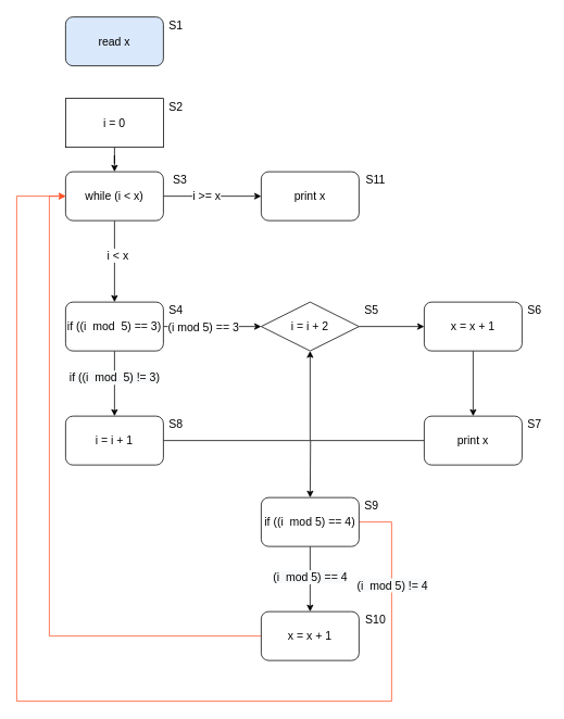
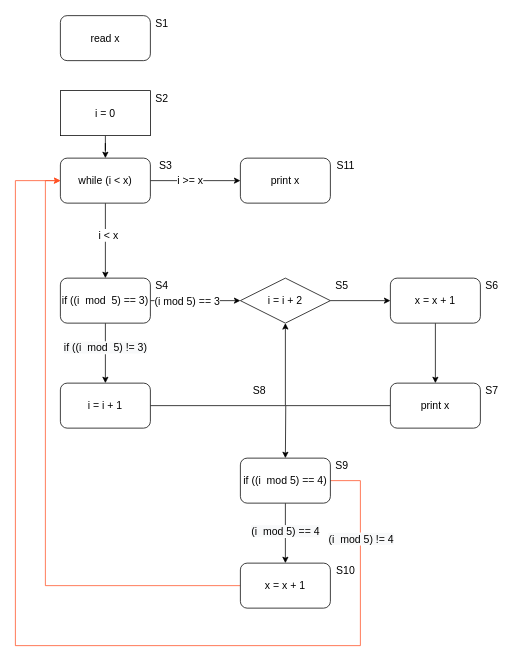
  <mxCell id="0" />
  <mxCell id="1" parent="0" />
  <mxCell id="2" value="" style="edgeStyle=orthogonalEdgeStyle;rounded=0;orthogonalLoop=1;jettySize=auto;html=1;fontSize=14;" edge="1" parent="1" source="3" target="8"><mxGeometry relative="1" as="geometry" /></mxCell>
  <mxCell id="3" value="&lt;span style=&quot;font-size: 14px&quot;&gt;i = 0&lt;/span&gt;" style="whiteSpace=wrap;html=1;fontSize=14;rounded=0;" vertex="1" parent="1"><mxGeometry x="80" y="120" width="120" height="60" as="geometry" /></mxCell>
  <mxCell id="4" value="" style="edgeStyle=orthogonalEdgeStyle;rounded=0;orthogonalLoop=1;jettySize=auto;html=1;fontSize=14;" edge="1" parent="1" source="8" target="9"><mxGeometry relative="1" as="geometry" /></mxCell>
  <mxCell id="5" value="i &amp;gt;= x" style="edgeLabel;html=1;align=center;verticalAlign=middle;resizable=0;points=[];fontSize=14;" vertex="1" connectable="0" parent="4"><mxGeometry x="-0.133" y="1" relative="1" as="geometry"><mxPoint as="offset" /></mxGeometry></mxCell>
  <mxCell id="6" value="" style="edgeStyle=orthogonalEdgeStyle;rounded=0;orthogonalLoop=1;jettySize=auto;html=1;fontSize=14;" edge="1" parent="1" source="8" target="14"><mxGeometry relative="1" as="geometry" /></mxCell>
  <mxCell id="7" value="i &amp;lt; x" style="edgeLabel;html=1;align=center;verticalAlign=middle;resizable=0;points=[];fontSize=14;" vertex="1" connectable="0" parent="6"><mxGeometry x="-0.16" y="3" relative="1" as="geometry"><mxPoint as="offset" /></mxGeometry></mxCell>
  <mxCell id="8" value="while (i &amp;lt; x)" style="rounded=1;whiteSpace=wrap;html=1;fontSize=14;" vertex="1" parent="1"><mxGeometry x="80" y="210" width="120" height="60" as="geometry" /></mxCell>
  <mxCell id="9" value="print x" style="rounded=1;whiteSpace=wrap;html=1;fontSize=14;" vertex="1" parent="1"><mxGeometry x="320" y="210" width="120" height="60" as="geometry" /></mxCell>
  <mxCell id="10" value="" style="edgeStyle=orthogonalEdgeStyle;rounded=0;orthogonalLoop=1;jettySize=auto;html=1;fontSize=14;" edge="1" parent="1" source="14" target="16"><mxGeometry relative="1" as="geometry" /></mxCell>
  <mxCell id="11" value="(i mod 5) == 3" style="edgeLabel;html=1;align=center;verticalAlign=middle;resizable=0;points=[];fontSize=14;" vertex="1" connectable="0" parent="10"><mxGeometry x="-0.2" relative="1" as="geometry"><mxPoint as="offset" /></mxGeometry></mxCell>
  <mxCell id="12" value="" style="edgeStyle=orthogonalEdgeStyle;rounded=0;orthogonalLoop=1;jettySize=auto;html=1;fontSize=14;" edge="1" parent="1" source="14" target="18"><mxGeometry relative="1" as="geometry" /></mxCell>
  <mxCell id="13" value="&lt;span style=&quot;font-size: 14px; background-color: rgb(248, 249, 250);&quot;&gt;if ((i &amp;nbsp;mod &amp;nbsp;5) != 3)&lt;/span&gt;" style="edgeLabel;html=1;align=center;verticalAlign=middle;resizable=0;points=[];fontSize=14;" vertex="1" connectable="0" parent="12"><mxGeometry x="-0.2" y="-1" relative="1" as="geometry"><mxPoint as="offset" /></mxGeometry></mxCell>
  <mxCell id="14" value="if ((i &amp;nbsp;mod &amp;nbsp;5) == 3)" style="rounded=1;whiteSpace=wrap;html=1;fontSize=14;" vertex="1" parent="1"><mxGeometry x="80" y="370" width="120" height="60" as="geometry" /></mxCell>
  <mxCell id="15" value="" style="edgeStyle=orthogonalEdgeStyle;rounded=0;orthogonalLoop=1;jettySize=auto;html=1;fontSize=14;" edge="1" parent="1" source="16" target="20"><mxGeometry relative="1" as="geometry" /></mxCell>
  <mxCell id="16" value="i = i + 2" style="rhombus;whiteSpace=wrap;html=1;fontSize=14;" vertex="1" parent="1"><mxGeometry x="320" y="370" width="120" height="60" as="geometry" /></mxCell>
  <mxCell id="17" value="" style="edgeStyle=orthogonalEdgeStyle;rounded=0;orthogonalLoop=1;jettySize=auto;html=1;fontSize=14;" edge="1" parent="1" source="18" target="16"><mxGeometry relative="1" as="geometry" /></mxCell>
  <mxCell id="18" value="i = i + 1" style="rounded=1;whiteSpace=wrap;html=1;fontSize=14;" vertex="1" parent="1"><mxGeometry x="80" y="510" width="120" height="60" as="geometry" /></mxCell>
  <mxCell id="19" value="" style="edgeStyle=orthogonalEdgeStyle;rounded=0;orthogonalLoop=1;jettySize=auto;html=1;fontSize=14;" edge="1" parent="1" source="20" target="22"><mxGeometry relative="1" as="geometry" /></mxCell>
  <mxCell id="20" value="x = x + 1" style="rounded=1;whiteSpace=wrap;html=1;fontSize=14;" vertex="1" parent="1"><mxGeometry x="520" y="370" width="120" height="60" as="geometry" /></mxCell>
  <mxCell id="21" style="edgeStyle=orthogonalEdgeStyle;rounded=0;orthogonalLoop=1;jettySize=auto;html=1;fontSize=14;" edge="1" parent="1" source="22"><mxGeometry relative="1" as="geometry"><mxPoint x="380" y="610" as="targetPoint" /></mxGeometry></mxCell>
  <mxCell id="22" value="print x" style="rounded=1;whiteSpace=wrap;html=1;fontSize=14;" vertex="1" parent="1"><mxGeometry x="520" y="510" width="120" height="60" as="geometry" /></mxCell>
  <mxCell id="23" value="" style="edgeStyle=orthogonalEdgeStyle;rounded=0;orthogonalLoop=1;jettySize=auto;html=1;fontSize=14;" edge="1" parent="1" source="27" target="29"><mxGeometry relative="1" as="geometry" /></mxCell>
  <mxCell id="24" value="&lt;span style=&quot;font-size: 14px; background-color: rgb(248, 249, 250);&quot;&gt;(i &amp;nbsp;mod 5) == 4&lt;/span&gt;" style="edgeLabel;html=1;align=center;verticalAlign=middle;resizable=0;points=[];fontSize=14;" vertex="1" connectable="0" parent="23"><mxGeometry x="-0.075" y="-1" relative="1" as="geometry"><mxPoint as="offset" /></mxGeometry></mxCell>
  <mxCell id="25" style="edgeStyle=orthogonalEdgeStyle;rounded=0;orthogonalLoop=1;jettySize=auto;html=1;entryX=0;entryY=0.5;entryDx=0;entryDy=0;strokeColor=#FF4E21;fontSize=14;" edge="1" parent="1" source="27" target="8"><mxGeometry relative="1" as="geometry"><Array as="points"><mxPoint x="480" y="640" /><mxPoint x="480" y="860" /><mxPoint x="20" y="860" /><mxPoint x="20" y="240" /></Array></mxGeometry></mxCell>
  <mxCell id="26" value="&lt;span style=&quot;font-size: 14px; background-color: rgb(248, 249, 250);&quot;&gt;(i &amp;nbsp;mod 5) != 4&lt;/span&gt;" style="edgeLabel;html=1;align=center;verticalAlign=middle;resizable=0;points=[];fontSize=14;" vertex="1" connectable="0" parent="25"><mxGeometry x="-0.814" relative="1" as="geometry"><mxPoint y="-13" as="offset" /></mxGeometry></mxCell>
  <mxCell id="27" value="if ((i &amp;nbsp;mod 5) == 4)" style="rounded=1;whiteSpace=wrap;html=1;fontSize=14;" vertex="1" parent="1"><mxGeometry x="320" y="610" width="120" height="60" as="geometry" /></mxCell>
  <mxCell id="28" style="edgeStyle=orthogonalEdgeStyle;rounded=0;orthogonalLoop=1;jettySize=auto;html=1;entryX=0;entryY=0.5;entryDx=0;entryDy=0;strokeColor=#FF5226;fontSize=14;" edge="1" parent="1" source="29" target="8"><mxGeometry relative="1" as="geometry" /></mxCell>
  <mxCell id="29" value="x = x + 1" style="rounded=1;whiteSpace=wrap;html=1;fontSize=14;" vertex="1" parent="1"><mxGeometry x="320" y="750" width="120" height="60" as="geometry" /></mxCell>
  <mxCell id="30" value="S1" style="text;html=1;align=center;verticalAlign=middle;resizable=0;points=[];autosize=1;strokeColor=none;fillColor=none;fontSize=14;" vertex="1" parent="1"><mxGeometry x="200" y="20" width="30" height="20" as="geometry" /></mxCell>
  <mxCell id="31" value="S3" style="text;html=1;align=center;verticalAlign=middle;resizable=0;points=[];autosize=1;strokeColor=none;fillColor=none;fontSize=14;" vertex="1" parent="1"><mxGeometry x="205" y="210" width="30" height="20" as="geometry" /></mxCell>
  <mxCell id="32" value="S11" style="text;html=1;align=center;verticalAlign=middle;resizable=0;points=[];autosize=1;strokeColor=none;fillColor=none;fontSize=14;" vertex="1" parent="1"><mxGeometry x="440" y="210" width="40" height="20" as="geometry" /></mxCell>
  <mxCell id="33" value="S4" style="text;html=1;align=center;verticalAlign=middle;resizable=0;points=[];autosize=1;strokeColor=none;fillColor=none;fontSize=14;" vertex="1" parent="1"><mxGeometry x="200" y="370" width="30" height="20" as="geometry" /></mxCell>
  <mxCell id="34" value="S5" style="text;html=1;align=center;verticalAlign=middle;resizable=0;points=[];autosize=1;strokeColor=none;fillColor=none;fontSize=14;" vertex="1" parent="1"><mxGeometry x="440" y="370" width="30" height="20" as="geometry" /></mxCell>
  <mxCell id="35" value="S6" style="text;html=1;align=center;verticalAlign=middle;resizable=0;points=[];autosize=1;strokeColor=none;fillColor=none;fontSize=14;" vertex="1" parent="1"><mxGeometry x="640" y="370" width="30" height="20" as="geometry" /></mxCell>
  <mxCell id="36" value="S7" style="text;html=1;align=center;verticalAlign=middle;resizable=0;points=[];autosize=1;strokeColor=none;fillColor=none;fontSize=14;" vertex="1" parent="1"><mxGeometry x="640" y="510" width="30" height="20" as="geometry" /></mxCell>
- <mxCell id="37" value="S8" style="text;html=1;align=center;verticalAlign=middle;resizable=0;points=[];autosize=1;strokeColor=none;fillColor=none;fontSize=14;" vertex="1" parent="1"><mxGeometry x="200" y="510" width="30" height="20" as="geometry" /></mxCell>
+ <mxCell id="37" value="S8" style="text;html=1;align=center;verticalAlign=middle;resizable=0;points=[];autosize=1;strokeColor=none;fillColor=none;fontSize=14;" vertex="1" parent="1"><mxGeometry x="330" y="510" width="30" height="20" as="geometry" /></mxCell>
  <mxCell id="38" value="S9" style="text;html=1;align=center;verticalAlign=middle;resizable=0;points=[];autosize=1;strokeColor=none;fillColor=none;fontSize=14;" vertex="1" parent="1"><mxGeometry x="440" y="610" width="30" height="20" as="geometry" /></mxCell>
  <mxCell id="39" value="S10" style="text;html=1;align=center;verticalAlign=middle;resizable=0;points=[];autosize=1;strokeColor=none;fillColor=none;fontSize=14;" vertex="1" parent="1"><mxGeometry x="440" y="750" width="40" height="20" as="geometry" /></mxCell>
- <mxCell id="40" value="read x" style="rounded=1;whiteSpace=wrap;html=1;fontSize=14;fillColor=#dae8fc;" vertex="1" parent="1"><mxGeometry x="80" y="20" width="120" height="60" as="geometry" /></mxCell>
+ <mxCell id="40" value="read x" style="rounded=1;whiteSpace=wrap;html=1;fontSize=14;" vertex="1" parent="1"><mxGeometry x="80" y="20" width="120" height="60" as="geometry" /></mxCell>
  <mxCell id="41" value="S2" style="text;html=1;align=center;verticalAlign=middle;resizable=0;points=[];autosize=1;strokeColor=none;fillColor=none;fontSize=14;" vertex="1" parent="1"><mxGeometry x="200" y="120" width="30" height="20" as="geometry" /></mxCell>
